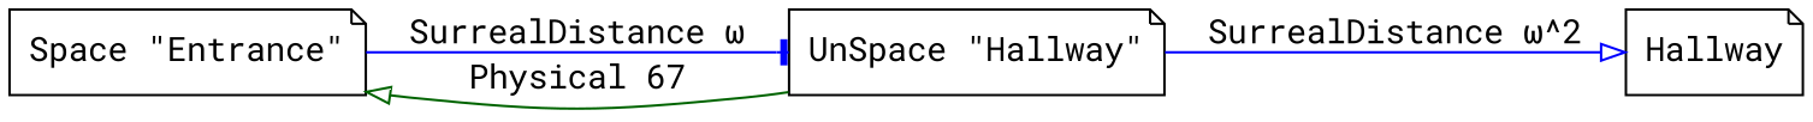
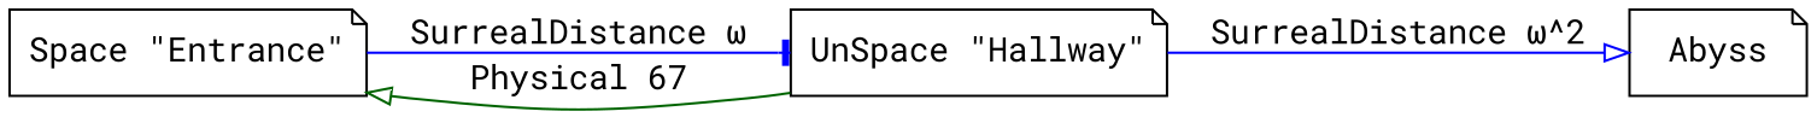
  digraph {
    rankdir=LR
    fontname="Roboto Mono"
    node [shape=note fontname="Roboto Mono"]
    edge [color=blue arrowhead=onormal fontname="Roboto Mono"]
    "Space \"Entrance\""
    "UnSpace \"Hallway\""
-   Abyss [label=Hallway]
+   Abyss
    "Space \"Entrance\"" -> "UnSpace \"Hallway\"" [label="SurrealDistance ω" arrowhead=tee]
    "UnSpace \"Hallway\"" -> "Space \"Entrance\"" [label="Physical 67" color=darkgreen]
    "UnSpace \"Hallway\"" -> Abyss [label="SurrealDistance ω^2"]
  }
